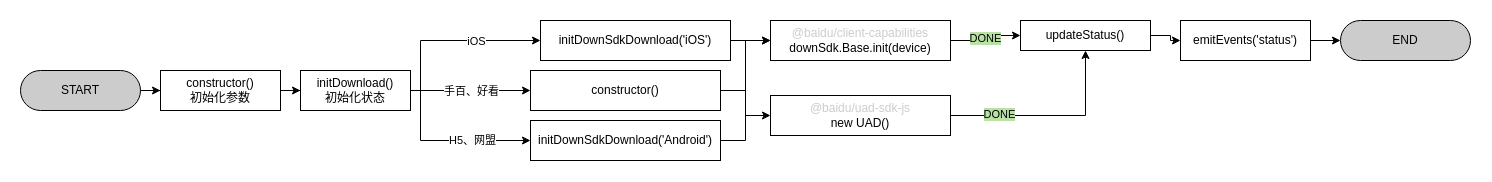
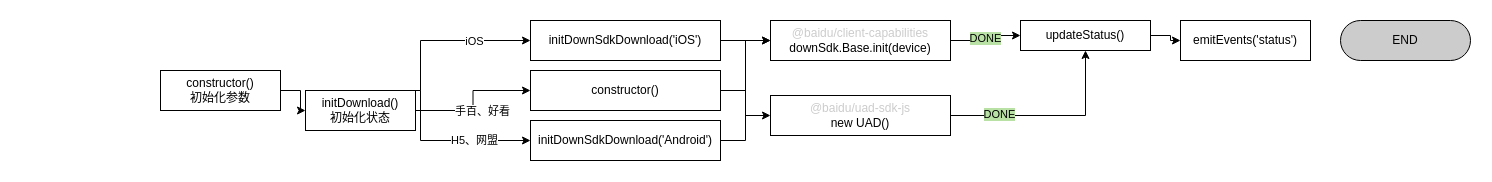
  <mxCell id="0" />
  <mxCell id="1" parent="0" />
- <mxCell id="2" value="" style="edgeStyle=orthogonalEdgeStyle;rounded=0;orthogonalLoop=1;jettySize=auto;html=1;" edge="1" parent="1" source="3" target="5"><mxGeometry relative="1" as="geometry" /></mxCell>
- <mxCell id="3" value="START" style="rounded=1;whiteSpace=wrap;html=1;arcSize=50;fillColor=#CCCCCC;" vertex="1" parent="1"><mxGeometry x="20" y="70" width="120" height="40" as="geometry" /></mxCell>
  <mxCell id="4" value="" style="edgeStyle=orthogonalEdgeStyle;rounded=0;orthogonalLoop=1;jettySize=auto;html=1;" edge="1" parent="1" source="5" target="12"><mxGeometry relative="1" as="geometry" /></mxCell>
  <mxCell id="5" value="constructor()&lt;br&gt;初始化参数" style="rounded=1;whiteSpace=wrap;html=1;arcSize=0;" vertex="1" parent="1"><mxGeometry x="160" y="70" width="120" height="40" as="geometry" /></mxCell>
  <mxCell id="6" value="" style="edgeStyle=orthogonalEdgeStyle;rounded=0;orthogonalLoop=1;jettySize=auto;html=1;" edge="1" parent="1" source="12" target="14"><mxGeometry relative="1" as="geometry"><Array as="points"><mxPoint x="420" y="90" /><mxPoint x="420" y="40" /></Array></mxGeometry></mxCell>
  <mxCell id="7" value="iOS" style="edgeLabel;html=1;align=center;verticalAlign=middle;resizable=0;points=[];" vertex="1" connectable="0" parent="6"><mxGeometry y="1" relative="1" as="geometry"><mxPoint x="25" y="1" as="offset" /></mxGeometry></mxCell>
  <mxCell id="8" value="" style="edgeStyle=orthogonalEdgeStyle;rounded=0;orthogonalLoop=1;jettySize=auto;html=1;" edge="1" parent="1" source="12" target="16"><mxGeometry relative="1" as="geometry" /></mxCell>
  <mxCell id="9" value="手百、好看" style="edgeLabel;html=1;align=center;verticalAlign=middle;resizable=0;points=[];" vertex="1" connectable="0" parent="8"><mxGeometry x="-0.2" y="-4" relative="1" as="geometry"><mxPoint x="12" y="-4" as="offset" /></mxGeometry></mxCell>
  <mxCell id="10" style="edgeStyle=orthogonalEdgeStyle;rounded=0;orthogonalLoop=1;jettySize=auto;html=1;entryX=0;entryY=0.5;entryDx=0;entryDy=0;" edge="1" parent="1" source="12" target="18"><mxGeometry relative="1" as="geometry"><Array as="points"><mxPoint x="420" y="90" /><mxPoint x="420" y="140" /></Array></mxGeometry></mxCell>
  <mxCell id="11" value="H5、网盟" style="edgeLabel;html=1;align=center;verticalAlign=middle;resizable=0;points=[];" vertex="1" connectable="0" parent="10"><mxGeometry x="0.306" y="1" relative="1" as="geometry"><mxPoint as="offset" /></mxGeometry></mxCell>
- <mxCell id="12" value="initDownload()&lt;br&gt;初始化状态" style="rounded=1;whiteSpace=wrap;html=1;arcSize=0;" vertex="1" parent="1"><mxGeometry x="300" y="70" width="110" height="40" as="geometry" /></mxCell>
+ <mxCell id="12" value="initDownload()&lt;br&gt;初始化状态" style="rounded=1;whiteSpace=wrap;html=1;arcSize=0;" vertex="1" parent="1"><mxGeometry x="305" y="90" width="110" height="40" as="geometry" /></mxCell>
  <mxCell id="13" value="" style="edgeStyle=orthogonalEdgeStyle;rounded=0;orthogonalLoop=1;jettySize=auto;html=1;" edge="1" parent="1" source="14" target="21"><mxGeometry relative="1" as="geometry" /></mxCell>
- <mxCell id="14" value="initDownSdkDownload('iOS')" style="whiteSpace=wrap;html=1;rounded=1;arcSize=0;" vertex="1" parent="1"><mxGeometry x="540" y="20" width="190" height="40" as="geometry" /></mxCell>
+ <mxCell id="14" value="initDownSdkDownload('iOS')" style="whiteSpace=wrap;html=1;rounded=1;arcSize=0;" vertex="1" parent="1"><mxGeometry x="530" y="20" width="190" height="40" as="geometry" /></mxCell>
  <mxCell id="15" value="" style="edgeStyle=orthogonalEdgeStyle;rounded=0;orthogonalLoop=1;jettySize=auto;html=1;jumpStyle=arc;" edge="1" parent="1" source="16" target="28"><mxGeometry relative="1" as="geometry" /></mxCell>
  <mxCell id="16" value="constructor()" style="rounded=1;whiteSpace=wrap;html=1;arcSize=0;" vertex="1" parent="1"><mxGeometry x="530" y="70" width="190" height="40" as="geometry" /></mxCell>
  <mxCell id="17" style="edgeStyle=orthogonalEdgeStyle;rounded=0;orthogonalLoop=1;jettySize=auto;html=1;entryX=0;entryY=0.5;entryDx=0;entryDy=0;jumpStyle=gap;" edge="1" parent="1" source="18" target="21"><mxGeometry relative="1" as="geometry" /></mxCell>
  <mxCell id="18" value="initDownSdkDownload('Android')" style="rounded=1;whiteSpace=wrap;html=1;arcSize=0;" vertex="1" parent="1"><mxGeometry x="530" y="120" width="190" height="40" as="geometry" /></mxCell>
  <mxCell id="19" value="" style="edgeStyle=orthogonalEdgeStyle;rounded=0;orthogonalLoop=1;jettySize=auto;html=1;" edge="1" parent="1" source="21" target="23"><mxGeometry relative="1" as="geometry" /></mxCell>
  <mxCell id="20" value="DONE" style="edgeLabel;html=1;align=center;verticalAlign=middle;resizable=0;points=[];labelBackgroundColor=#B9E0A5;labelBorderColor=none;" vertex="1" connectable="0" parent="19"><mxGeometry x="-0.1" y="3" relative="1" as="geometry"><mxPoint as="offset" /></mxGeometry></mxCell>
  <mxCell id="21" value="&lt;font color=&quot;#cccccc&quot;&gt;@baidu/client-capabilities&lt;br&gt;&lt;/font&gt;downSdk.Base.init(device)" style="whiteSpace=wrap;html=1;rounded=1;arcSize=0;" vertex="1" parent="1"><mxGeometry x="770" y="20" width="180" height="40" as="geometry" /></mxCell>
  <mxCell id="22" value="" style="edgeStyle=orthogonalEdgeStyle;rounded=0;orthogonalLoop=1;jettySize=auto;html=1;" edge="1" parent="1" source="23" target="25"><mxGeometry relative="1" as="geometry" /></mxCell>
  <mxCell id="23" value="updateStatus()" style="whiteSpace=wrap;html=1;rounded=1;arcSize=0;" vertex="1" parent="1"><mxGeometry x="1020" y="20" width="130" height="30" as="geometry" /></mxCell>
- <mxCell id="24" value="" style="edgeStyle=orthogonalEdgeStyle;rounded=0;jumpStyle=gap;orthogonalLoop=1;jettySize=auto;html=1;fontColor=#000000;" edge="1" parent="1" source="25" target="29"><mxGeometry relative="1" as="geometry" /></mxCell>
  <mxCell id="25" value="emitEvents('status')" style="whiteSpace=wrap;html=1;rounded=1;arcSize=0;" vertex="1" parent="1"><mxGeometry x="1180" y="20" width="130" height="40" as="geometry" /></mxCell>
  <mxCell id="26" value="" style="edgeStyle=orthogonalEdgeStyle;rounded=0;orthogonalLoop=1;jettySize=auto;html=1;fontColor=#000000;" edge="1" parent="1" source="28" target="23"><mxGeometry relative="1" as="geometry" /></mxCell>
  <mxCell id="27" value="DONE&lt;br&gt;" style="edgeLabel;html=1;align=center;verticalAlign=middle;resizable=0;points=[];fontColor=#000000;labelBackgroundColor=#B9E0A5;" vertex="1" connectable="0" parent="26"><mxGeometry x="-0.139" y="2" relative="1" as="geometry"><mxPoint x="-38" as="offset" /></mxGeometry></mxCell>
  <mxCell id="28" value="&lt;font color=&quot;#cccccc&quot;&gt;@baidu/uad-sdk-js&lt;br&gt;&lt;/font&gt;new UAD()" style="rounded=1;whiteSpace=wrap;html=1;arcSize=0;" vertex="1" parent="1"><mxGeometry x="770" y="95" width="180" height="40" as="geometry" /></mxCell>
  <mxCell id="29" value="END" style="whiteSpace=wrap;html=1;rounded=1;arcSize=50;fillColor=#CCCCCC;" vertex="1" parent="1"><mxGeometry x="1340" y="20" width="130" height="40" as="geometry" /></mxCell>
